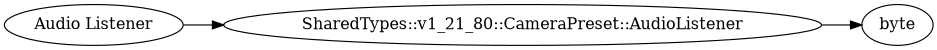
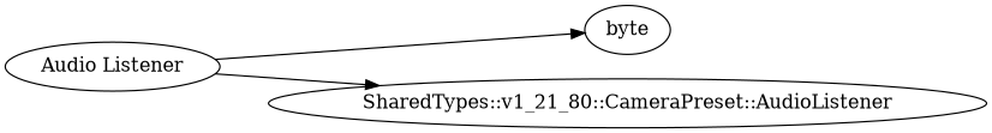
  digraph {
    rankdir=LR
    n1 [label=byte]
    n2 [label="SharedTypes::v1_21_80::CameraPreset::AudioListener"]
    n3 [label="Audio Listener"]
    subgraph sub_1 {
      rank=max
      n1
    }
-   n2 -> n1
+   n3 -> n1
    n3 -> n2
  }
